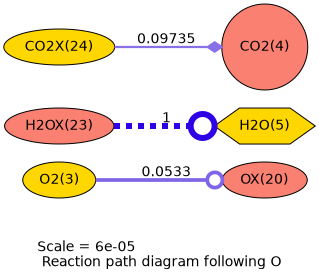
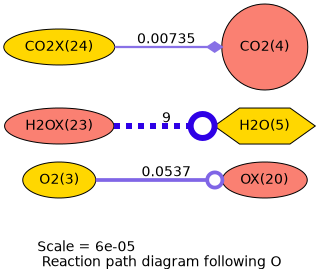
  digraph {
    fontname=Helvetica
    label="Scale = 6e-05\l Reaction path diagram following O"
    rankdir=LR
    node [fillcolor=gold fontname=Helvetica shape=ellipse style=filled]
    edge [arrowhead=odot fontname=Helvetica]
    n1 [label="O2(3)"]
    n2 [fillcolor=salmon label="OX(20)"]
    n3 [fillcolor=salmon label="H2OX(23)"]
    n4 [label="H2O(5)" shape=hexagon]
    n5 [label="CO2X(24)"]
    n6 [fillcolor=salmon label="CO2(4)" shape=circle]
-   n1 -> n2 [arrowsize=1.9 color="0.7, 0.554, 0.9" label=" 0.0533" penwidth=3.79 style=bold]
-   n3 -> n4 [arrowsize=3 color="0.7, 1.5, 0.9" label=" 1" penwidth=6 style=dashed]
-   n5 -> n6 [arrowhead=diamond arrowsize=1.15 color="0.7, 0.507, 0.9" label=" 0.09735" penwidth=2.29 style=solid]
+   n1 -> n2 [arrowsize=1.9 color="0.7, 0.554, 0.9" label=" 0.0537" penwidth=3.79 style=bold]
+   n3 -> n4 [arrowsize=3 color="0.7, 1.5, 0.9" label=" 9" penwidth=6 style=dashed]
+   n5 -> n6 [arrowhead=diamond arrowsize=1.15 color="0.7, 0.507, 0.9" label=" 0.00735" penwidth=2.29 style=solid]
  }
